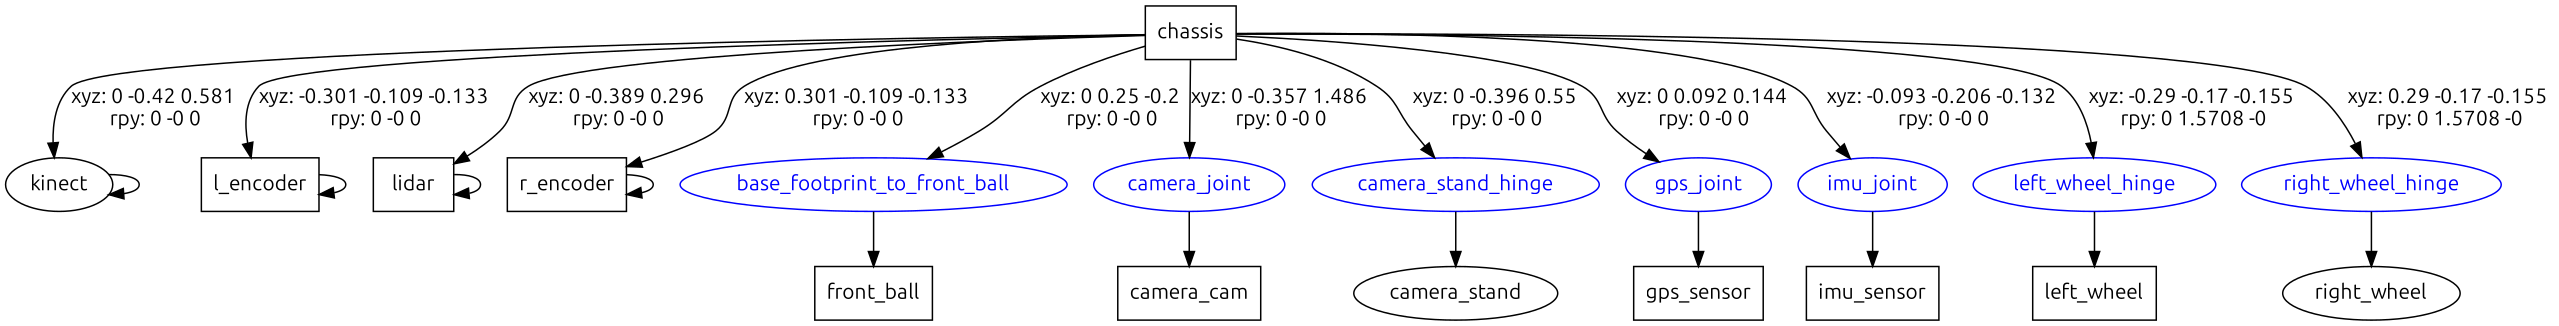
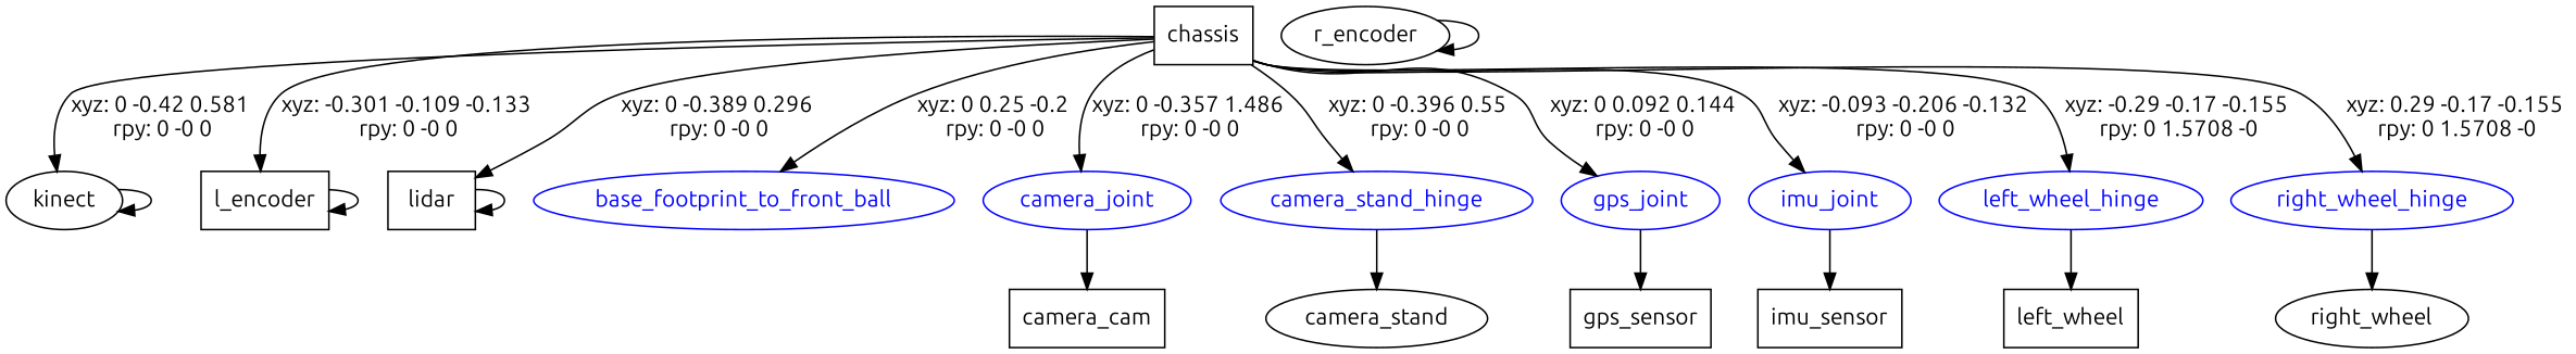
  digraph {
    fontname=Ubuntu
    node [fontname=Ubuntu shape=ellipse]
    edge [fontname=Ubuntu]
    n1 [label=chassis shape=box]
    n2 [label=kinect]
    n3 [label=l_encoder shape=box]
    n4 [label=lidar shape=box]
-   n5 [label=r_encoder shape=box]
+   n5 [label=r_encoder]
    base_footprint_to_front_ball [color=blue fontcolor=blue]
    camera_joint [color=blue fontcolor=blue]
    camera_stand_hinge [color=blue fontcolor=blue]
    gps_joint [color=blue fontcolor=blue]
    imu_joint [color=blue fontcolor=blue]
    left_wheel_hinge [color=blue fontcolor=blue]
    right_wheel_hinge [color=blue fontcolor=blue]
-   n13 [label=front_ball shape=box]
    n14 [label=camera_cam shape=box]
    n15 [label=camera_stand]
    n16 [label=gps_sensor shape=box]
    n17 [label=imu_sensor shape=box]
    n18 [label=left_wheel shape=box]
    n19 [label=right_wheel]
    n1 -> n2 [label="xyz: 0 -0.42 0.581 \nrpy: 0 -0 0"]
    n1 -> n3 [label="xyz: -0.301 -0.109 -0.133 \nrpy: 0 -0 0"]
    n1 -> n4 [label="xyz: 0 -0.389 0.296 \nrpy: 0 -0 0"]
-   n1 -> n5 [label="xyz: 0.301 -0.109 -0.133 \nrpy: 0 -0 0"]
    n1 -> base_footprint_to_front_ball [label="xyz: 0 0.25 -0.2 \nrpy: 0 -0 0"]
    n1 -> camera_joint [label="xyz: 0 -0.357 1.486 \nrpy: 0 -0 0"]
    n1 -> camera_stand_hinge [label="xyz: 0 -0.396 0.55 \nrpy: 0 -0 0"]
    n1 -> gps_joint [label="xyz: 0 0.092 0.144 \nrpy: 0 -0 0"]
    n1 -> imu_joint [label="xyz: -0.093 -0.206 -0.132 \nrpy: 0 -0 0"]
    n1 -> left_wheel_hinge [label="xyz: -0.29 -0.17 -0.155 \nrpy: 0 1.5708 -0"]
    n1 -> right_wheel_hinge [label="xyz: 0.29 -0.17 -0.155 \nrpy: 0 1.5708 -0"]
    n2 -> n2
    n3 -> n3
    n4 -> n4
    n5 -> n5
-   base_footprint_to_front_ball -> n13
    camera_joint -> n14
    camera_stand_hinge -> n15
    gps_joint -> n16
    imu_joint -> n17
    left_wheel_hinge -> n18
    right_wheel_hinge -> n19
  }
